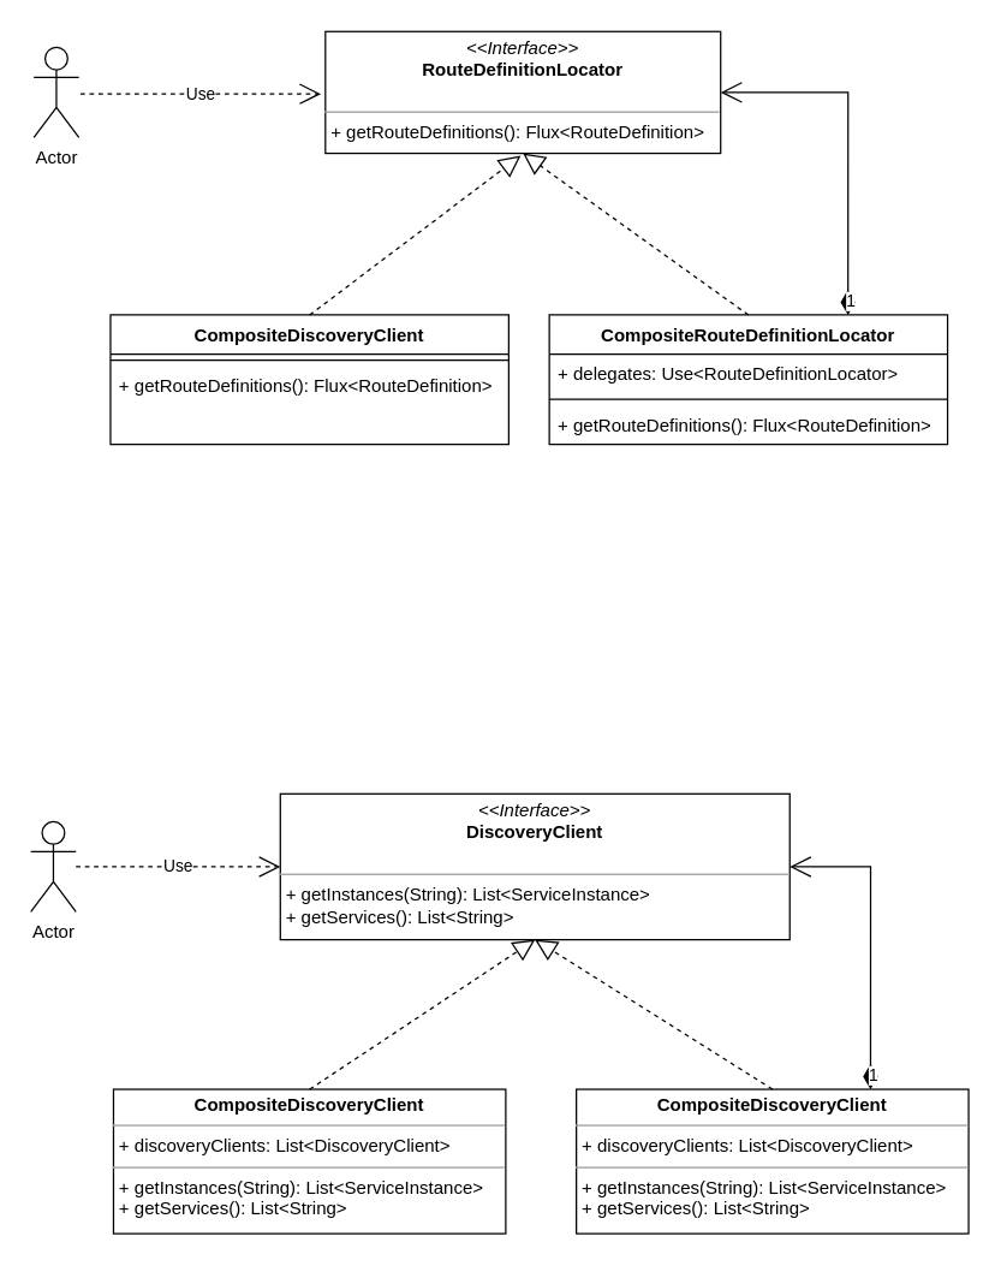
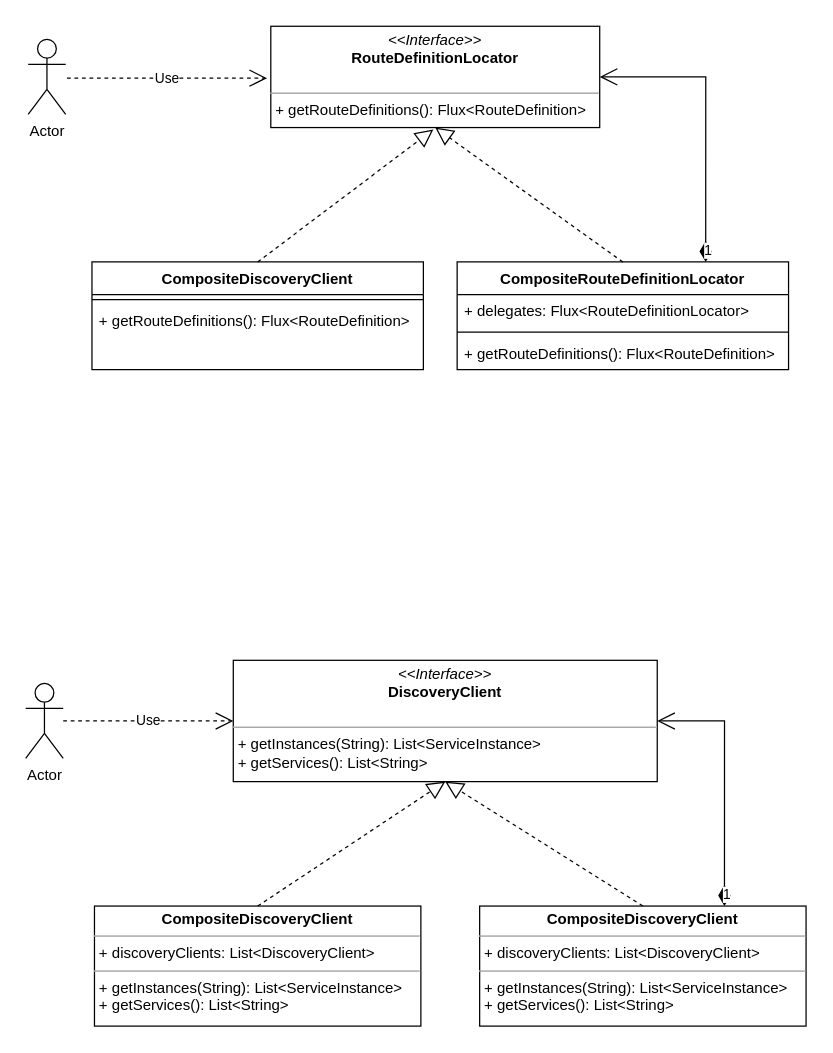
  <mxCell id="0" />
  <mxCell id="1" parent="0" />
  <mxCell id="2" value="Actor" style="shape=umlActor;verticalLabelPosition=bottom;verticalAlign=top;html=1;outlineConnect=0;" vertex="1" parent="1"><mxGeometry x="22" y="31" width="30" height="60" as="geometry" /></mxCell>
  <mxCell id="3" value="Use" style="endArrow=open;endSize=12;dashed=1;html=1;rounded=0;shadow=0;" edge="1" parent="1"><mxGeometry width="160" relative="1" as="geometry"><mxPoint x="53" y="62" as="sourcePoint" /><mxPoint x="213" y="62" as="targetPoint" /></mxGeometry></mxCell>
  <mxCell id="4" value="&lt;p style=&quot;margin:0px;margin-top:4px;text-align:center;&quot;&gt;&lt;i&gt;&amp;lt;&amp;lt;Interface&amp;gt;&amp;gt;&lt;/i&gt;&lt;br&gt;&lt;b&gt;RouteDefinitionLocator&lt;/b&gt;&lt;br&gt;&lt;/p&gt;&lt;p style=&quot;margin:0px;margin-left:4px;&quot;&gt;&lt;br&gt;&lt;/p&gt;&lt;hr size=&quot;1&quot;&gt;&lt;p style=&quot;margin:0px;margin-left:4px;&quot;&gt;+ getRouteDefinitions(): Flux&amp;lt;RouteDefinition&amp;gt;&lt;br&gt;&lt;/p&gt;" style="verticalAlign=top;align=left;overflow=fill;fontSize=12;fontFamily=Helvetica;html=1;whiteSpace=wrap;" vertex="1" parent="1"><mxGeometry x="216" y="20.5" width="263" height="81" as="geometry" /></mxCell>
  <mxCell id="5" value="CompositeRouteDefinitionLocator" style="swimlane;fontStyle=1;align=center;verticalAlign=top;childLayout=stackLayout;horizontal=1;startSize=26;horizontalStack=0;resizeParent=1;resizeParentMax=0;resizeLast=0;collapsible=1;marginBottom=0;whiteSpace=wrap;html=1;" vertex="1" parent="1"><mxGeometry x="365" y="209" width="265" height="86" as="geometry" /></mxCell>
- <mxCell id="6" value="+ delegates: Use&amp;lt;RouteDefinitionLocator&amp;gt;" style="text;strokeColor=none;fillColor=none;align=left;verticalAlign=top;spacingLeft=4;spacingRight=4;overflow=hidden;rotatable=0;points=[[0,0.5],[1,0.5]];portConstraint=eastwest;whiteSpace=wrap;html=1;" vertex="1" parent="5"><mxGeometry y="26" width="265" height="26" as="geometry" /></mxCell>
+ <mxCell id="6" value="+ delegates: Flux&amp;lt;RouteDefinitionLocator&amp;gt;" style="text;strokeColor=none;fillColor=none;align=left;verticalAlign=top;spacingLeft=4;spacingRight=4;overflow=hidden;rotatable=0;points=[[0,0.5],[1,0.5]];portConstraint=eastwest;whiteSpace=wrap;html=1;" vertex="1" parent="5"><mxGeometry y="26" width="265" height="26" as="geometry" /></mxCell>
  <mxCell id="7" value="" style="line;strokeWidth=1;fillColor=none;align=left;verticalAlign=middle;spacingTop=-1;spacingLeft=3;spacingRight=3;rotatable=0;labelPosition=right;points=[];portConstraint=eastwest;strokeColor=inherit;" vertex="1" parent="5"><mxGeometry y="52" width="265" height="8" as="geometry" /></mxCell>
  <mxCell id="8" value="+ getRouteDefinitions(): Flux&amp;lt;RouteDefinition&amp;gt;" style="text;strokeColor=none;fillColor=none;align=left;verticalAlign=top;spacingLeft=4;spacingRight=4;overflow=hidden;rotatable=0;points=[[0,0.5],[1,0.5]];portConstraint=eastwest;whiteSpace=wrap;html=1;" vertex="1" parent="5"><mxGeometry y="60" width="265" height="26" as="geometry" /></mxCell>
  <mxCell id="9" value="" style="endArrow=block;dashed=1;endFill=0;endSize=12;html=1;rounded=0;exitX=0.5;exitY=0;exitDx=0;exitDy=0;entryX=0.5;entryY=1;entryDx=0;entryDy=0;" edge="1" parent="1" source="5" target="4"><mxGeometry width="160" relative="1" as="geometry"><mxPoint x="389" y="146" as="sourcePoint" /><mxPoint x="549" y="146" as="targetPoint" /></mxGeometry></mxCell>
  <mxCell id="10" value="CompositeDiscoveryClient" style="swimlane;fontStyle=1;align=center;verticalAlign=top;childLayout=stackLayout;horizontal=1;startSize=26;horizontalStack=0;resizeParent=1;resizeParentMax=0;resizeLast=0;collapsible=1;marginBottom=0;whiteSpace=wrap;html=1;" vertex="1" parent="1"><mxGeometry x="73" y="209" width="265" height="86" as="geometry" /></mxCell>
  <mxCell id="11" value="" style="line;strokeWidth=1;fillColor=none;align=left;verticalAlign=middle;spacingTop=-1;spacingLeft=3;spacingRight=3;rotatable=0;labelPosition=right;points=[];portConstraint=eastwest;strokeColor=inherit;" vertex="1" parent="10"><mxGeometry y="26" width="265" height="8" as="geometry" /></mxCell>
  <mxCell id="12" value="+ getRouteDefinitions(): Flux&amp;lt;RouteDefinition&amp;gt;" style="text;strokeColor=none;fillColor=none;align=left;verticalAlign=top;spacingLeft=4;spacingRight=4;overflow=hidden;rotatable=0;points=[[0,0.5],[1,0.5]];portConstraint=eastwest;whiteSpace=wrap;html=1;" vertex="1" parent="10"><mxGeometry y="34" width="265" height="52" as="geometry" /></mxCell>
  <mxCell id="13" value="" style="endArrow=block;dashed=1;endFill=0;endSize=12;html=1;rounded=0;exitX=0.5;exitY=0;exitDx=0;exitDy=0;" edge="1" parent="1" source="10"><mxGeometry width="160" relative="1" as="geometry"><mxPoint x="212" y="207" as="sourcePoint" /><mxPoint x="346" y="103" as="targetPoint" /></mxGeometry></mxCell>
  <mxCell id="14" value="1" style="endArrow=open;html=1;endSize=12;startArrow=diamondThin;startSize=14;startFill=1;edgeStyle=orthogonalEdgeStyle;align=left;verticalAlign=bottom;rounded=0;entryX=1;entryY=0.5;entryDx=0;entryDy=0;exitX=0.75;exitY=0;exitDx=0;exitDy=0;" edge="1" parent="1" source="5" target="4"><mxGeometry x="-1" y="3" relative="1" as="geometry"><mxPoint x="556" y="160" as="sourcePoint" /><mxPoint x="716" y="5" as="targetPoint" /></mxGeometry></mxCell>
  <mxCell id="15" value="Actor" style="shape=umlActor;verticalLabelPosition=bottom;verticalAlign=top;html=1;" vertex="1" parent="1"><mxGeometry x="20" y="546" width="30" height="60" as="geometry" /></mxCell>
  <mxCell id="16" value="&lt;p style=&quot;margin:0px;margin-top:4px;text-align:center;&quot;&gt;&lt;i&gt;&amp;lt;&amp;lt;Interface&amp;gt;&amp;gt;&lt;/i&gt;&lt;br&gt;&lt;b&gt;DiscoveryClient&lt;/b&gt;&lt;br&gt;&lt;/p&gt;&lt;p style=&quot;margin:0px;margin-left:4px;&quot;&gt;&lt;br&gt;&lt;/p&gt;&lt;hr size=&quot;1&quot;&gt;&lt;p style=&quot;margin:0px;margin-left:4px;&quot;&gt;+ getInstances(String): List&amp;lt;ServiceInstance&amp;gt;&lt;br&gt;+ getServices(): List&amp;lt;String&amp;gt;&lt;/p&gt;" style="verticalAlign=top;align=left;overflow=fill;fontSize=12;fontFamily=Helvetica;html=1;whiteSpace=wrap;" vertex="1" parent="1"><mxGeometry x="186" y="527.5" width="339" height="97" as="geometry" /></mxCell>
  <mxCell id="17" value="&lt;p style=&quot;margin:0px;margin-top:4px;text-align:center;&quot;&gt;&lt;b&gt;CompositeDiscoveryClient&lt;/b&gt;&lt;br&gt;&lt;/p&gt;&lt;hr size=&quot;1&quot;&gt;&lt;p style=&quot;margin:0px;margin-left:4px;&quot;&gt;+ discoveryClients: List&amp;lt;DiscoveryClient&amp;gt;&lt;/p&gt;&lt;hr size=&quot;1&quot;&gt;&lt;p style=&quot;margin:0px;margin-left:4px;&quot;&gt;+ getInstances(String): List&amp;lt;ServiceInstance&amp;gt;&lt;br style=&quot;border-color: var(--border-color);&quot;&gt;+ getServices(): List&amp;lt;String&amp;gt;&lt;br&gt;&lt;/p&gt;" style="verticalAlign=top;align=left;overflow=fill;fontSize=12;fontFamily=Helvetica;html=1;whiteSpace=wrap;" vertex="1" parent="1"><mxGeometry x="383" y="724" width="261" height="96" as="geometry" /></mxCell>
  <mxCell id="18" value="&lt;p style=&quot;margin:0px;margin-top:4px;text-align:center;&quot;&gt;&lt;b&gt;CompositeDiscoveryClient&lt;/b&gt;&lt;br&gt;&lt;/p&gt;&lt;hr size=&quot;1&quot;&gt;&lt;p style=&quot;margin:0px;margin-left:4px;&quot;&gt;+ discoveryClients: List&amp;lt;DiscoveryClient&amp;gt;&lt;/p&gt;&lt;hr size=&quot;1&quot;&gt;&lt;p style=&quot;margin:0px;margin-left:4px;&quot;&gt;+ getInstances(String): List&amp;lt;ServiceInstance&amp;gt;&lt;br style=&quot;border-color: var(--border-color);&quot;&gt;+ getServices(): List&amp;lt;String&amp;gt;&lt;br&gt;&lt;/p&gt;" style="verticalAlign=top;align=left;overflow=fill;fontSize=12;fontFamily=Helvetica;html=1;whiteSpace=wrap;" vertex="1" parent="1"><mxGeometry x="75" y="724" width="261" height="96" as="geometry" /></mxCell>
  <mxCell id="19" value="Use" style="endArrow=open;endSize=12;dashed=1;html=1;rounded=0;entryX=0;entryY=0.5;entryDx=0;entryDy=0;" edge="1" parent="1" source="15" target="16"><mxGeometry width="160" relative="1" as="geometry"><mxPoint x="319" y="484" as="sourcePoint" /><mxPoint x="479" y="484" as="targetPoint" /></mxGeometry></mxCell>
  <mxCell id="20" value="" style="endArrow=block;dashed=1;endFill=0;endSize=12;html=1;rounded=0;exitX=0.5;exitY=0;exitDx=0;exitDy=0;entryX=0.5;entryY=1;entryDx=0;entryDy=0;" edge="1" parent="1" source="18" target="16"><mxGeometry width="160" relative="1" as="geometry"><mxPoint x="207" y="677" as="sourcePoint" /><mxPoint x="422" y="479" as="targetPoint" /></mxGeometry></mxCell>
  <mxCell id="21" value="" style="endArrow=block;dashed=1;endFill=0;endSize=12;html=1;rounded=0;exitX=0.5;exitY=0;exitDx=0;exitDy=0;entryX=0.5;entryY=1;entryDx=0;entryDy=0;" edge="1" parent="1" source="17" target="16"><mxGeometry width="160" relative="1" as="geometry"><mxPoint x="234" y="581" as="sourcePoint" /><mxPoint x="394" y="581" as="targetPoint" /></mxGeometry></mxCell>
  <mxCell id="22" value="1" style="endArrow=open;html=1;endSize=12;startArrow=diamondThin;startSize=14;startFill=1;edgeStyle=orthogonalEdgeStyle;align=left;verticalAlign=bottom;rounded=0;entryX=1;entryY=0.5;entryDx=0;entryDy=0;exitX=0.75;exitY=0;exitDx=0;exitDy=0;" edge="1" parent="1" source="17" target="16"><mxGeometry x="-1" y="3" relative="1" as="geometry"><mxPoint x="750" y="576" as="sourcePoint" /><mxPoint x="426" y="467" as="targetPoint" /></mxGeometry></mxCell>
